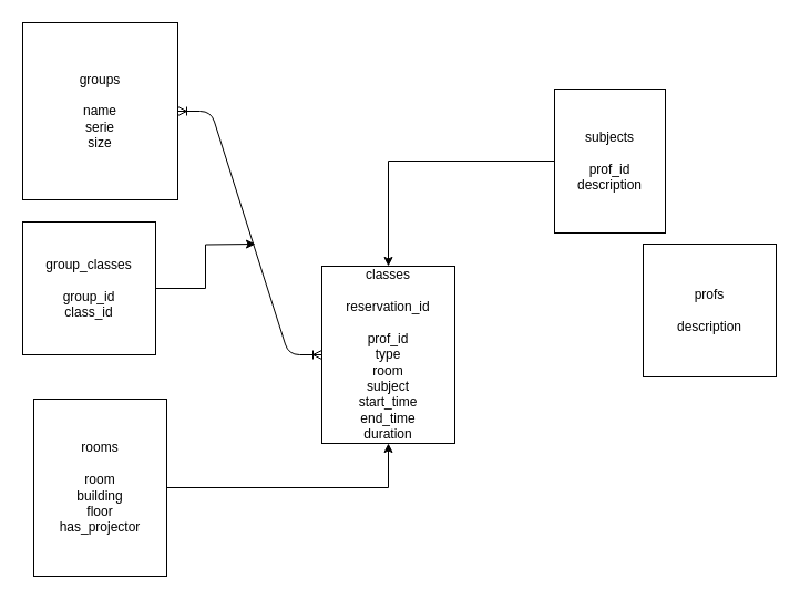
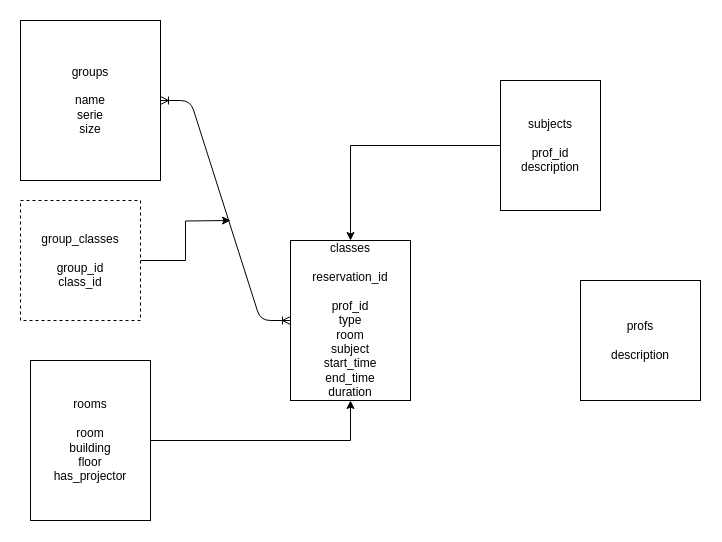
  <mxCell id="0" />
  <mxCell id="1" parent="0" />
  <mxCell id="2" value="groups&lt;br&gt;&lt;br&gt;name&lt;br&gt;serie&lt;br&gt;size" style="rounded=0;whiteSpace=wrap;html=1;" parent="1" vertex="1"><mxGeometry x="20" y="20" width="140" height="160" as="geometry" /></mxCell>
  <mxCell id="3" value="classes&lt;br&gt;&lt;br&gt;reservation_id&lt;br&gt;&lt;br&gt;prof_id&lt;br&gt;type&lt;br&gt;room&lt;br&gt;subject&lt;br&gt;start_time&lt;br&gt;end_time&lt;br&gt;duration" style="rounded=0;whiteSpace=wrap;html=1;" parent="1" vertex="1"><mxGeometry x="290" y="240" width="120" height="160" as="geometry" /></mxCell>
  <mxCell id="4" value="" style="edgeStyle=entityRelationEdgeStyle;fontSize=12;html=1;endArrow=ERoneToMany;startArrow=ERoneToMany;" parent="1" source="3" target="2" edge="1"><mxGeometry width="100" height="100" relative="1" as="geometry"><mxPoint x="320" y="470" as="sourcePoint" /><mxPoint x="420" y="370" as="targetPoint" /></mxGeometry></mxCell>
  <mxCell id="5" style="edgeStyle=orthogonalEdgeStyle;rounded=0;orthogonalLoop=1;jettySize=auto;html=1;" parent="1" source="6" target="3" edge="1"><mxGeometry relative="1" as="geometry" /></mxCell>
  <mxCell id="6" value="subjects&lt;br&gt;&lt;br&gt;prof_id&lt;br&gt;description" style="rounded=0;whiteSpace=wrap;html=1;" parent="1" vertex="1"><mxGeometry x="500" y="80" width="100" height="130" as="geometry" /></mxCell>
- <mxCell id="7" value="profs&lt;br&gt;&lt;br&gt;description" style="rounded=0;whiteSpace=wrap;html=1;" parent="1" vertex="1"><mxGeometry x="580" y="220" width="120" height="120" as="geometry" /></mxCell>
+ <mxCell id="7" value="profs&lt;br&gt;&lt;br&gt;description" style="rounded=0;whiteSpace=wrap;html=1;" parent="1" vertex="1"><mxGeometry x="580" y="280" width="120" height="120" as="geometry" /></mxCell>
  <mxCell id="8" style="edgeStyle=orthogonalEdgeStyle;rounded=0;orthogonalLoop=1;jettySize=auto;html=1;entryX=0.5;entryY=1;entryDx=0;entryDy=0;" parent="1" source="9" target="3" edge="1"><mxGeometry relative="1" as="geometry" /></mxCell>
  <mxCell id="9" value="rooms&lt;br&gt;&lt;br&gt;room&lt;br&gt;building&lt;br&gt;floor&lt;br&gt;has_projector" style="rounded=0;whiteSpace=wrap;html=1;" parent="1" vertex="1"><mxGeometry x="30" y="360" width="120" height="160" as="geometry" /></mxCell>
  <mxCell id="10" style="edgeStyle=orthogonalEdgeStyle;rounded=0;orthogonalLoop=1;jettySize=auto;html=1;" parent="1" source="11" edge="1"><mxGeometry relative="1" as="geometry"><mxPoint x="230" y="220" as="targetPoint" /></mxGeometry></mxCell>
- <mxCell id="11" value="group_classes&lt;br&gt;&lt;br&gt;group_id&lt;br&gt;class_id" style="rounded=0;whiteSpace=wrap;html=1;" parent="1" vertex="1"><mxGeometry x="20" y="200" width="120" height="120" as="geometry" /></mxCell>
+ <mxCell id="11" value="group_classes&lt;br&gt;&lt;br&gt;group_id&lt;br&gt;class_id" style="rounded=0;whiteSpace=wrap;html=1;dashed=1;" parent="1" vertex="1"><mxGeometry x="20" y="200" width="120" height="120" as="geometry" /></mxCell>
